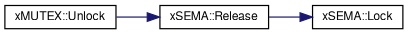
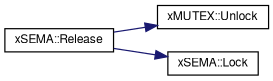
  digraph {
    rankdir=LR
    node [color=black fontname=FreeSans fontsize=10 shape=record]
    edge [color=midnightblue fontname=FreeSans fontsize=10 labelfontname=FreeSans labelfontsize=10 style=solid]
    n1 [height=0.2 label="xMUTEX::Unlock" width=0.4]
    n2 [height=0.2 label="xSEMA::Release" width=0.4]
    n3 [height=0.2 label="xSEMA::Lock" width=0.4]
-   n1 -> n2
+   n2 -> n1
    n2 -> n3
  }
